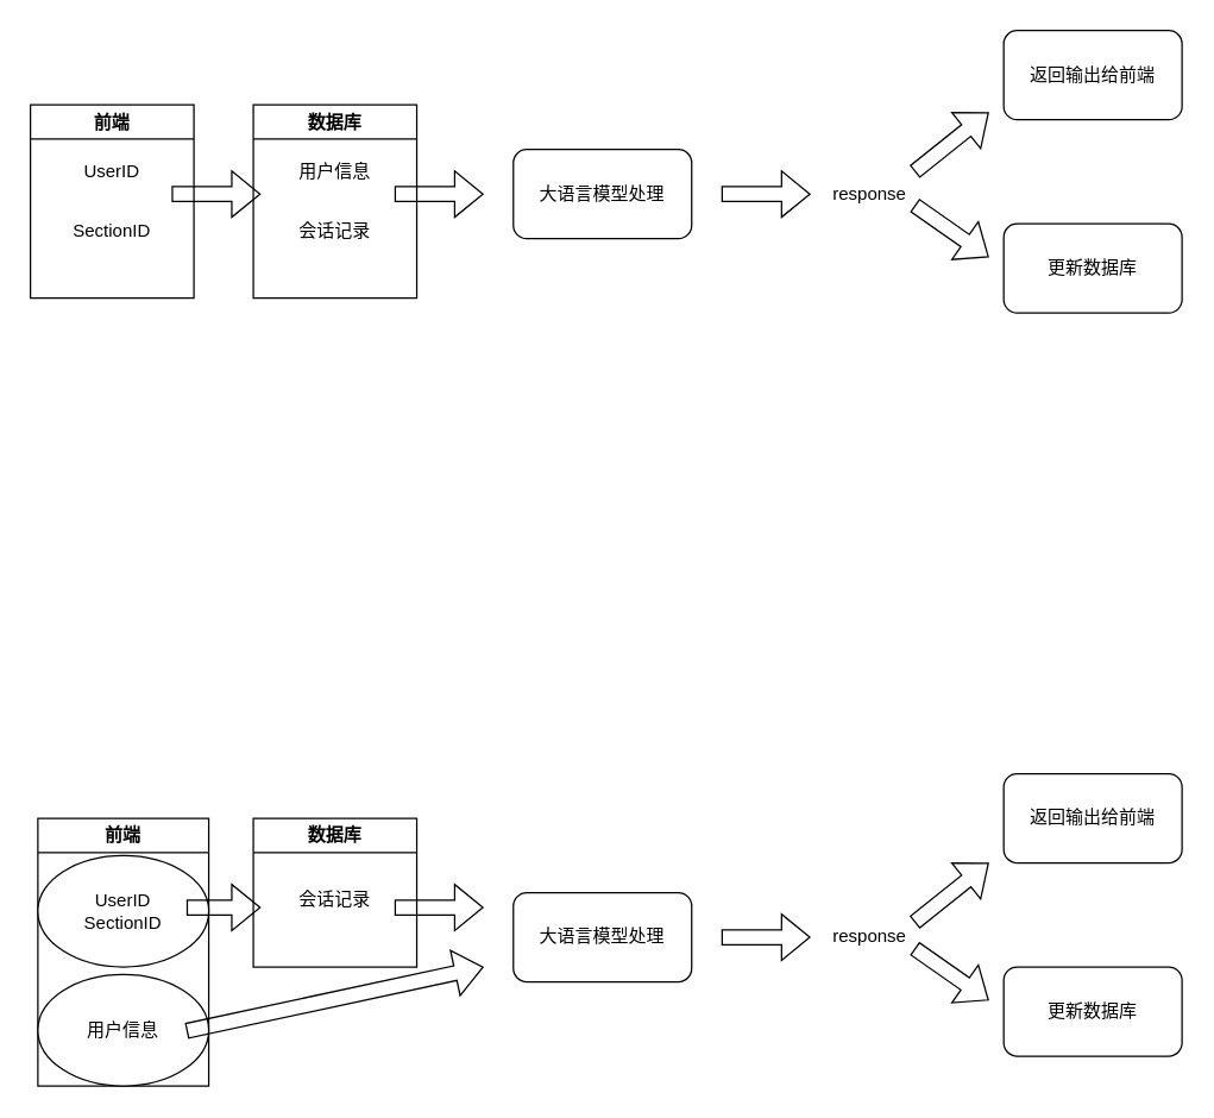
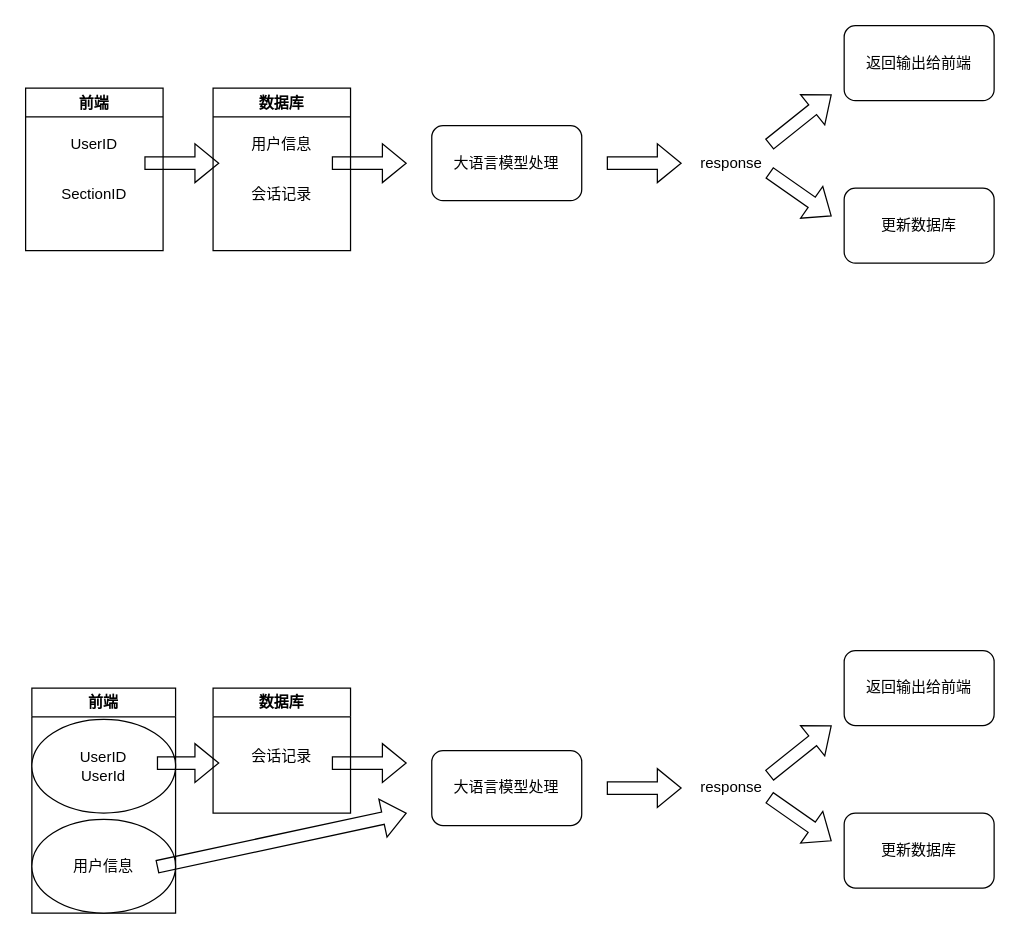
  <mxCell id="0" />
  <mxCell id="1" parent="0" />
  <mxCell id="2" value="UserID" style="text;html=1;align=center;verticalAlign=middle;whiteSpace=wrap;rounded=0;" vertex="1" parent="1"><mxGeometry x="45" y="100" width="60" height="30" as="geometry" /></mxCell>
  <mxCell id="3" value="SectionID" style="text;html=1;align=center;verticalAlign=middle;whiteSpace=wrap;rounded=0;" vertex="1" parent="1"><mxGeometry x="45" y="140" width="60" height="30" as="geometry" /></mxCell>
  <mxCell id="4" value="" style="shape=flexArrow;endArrow=classic;html=1;rounded=0;" edge="1" parent="1"><mxGeometry width="50" height="50" relative="1" as="geometry"><mxPoint x="115" y="130" as="sourcePoint" /><mxPoint x="175" y="130" as="targetPoint" /></mxGeometry></mxCell>
  <mxCell id="5" value="用户信息" style="text;html=1;align=center;verticalAlign=middle;whiteSpace=wrap;rounded=0;" vertex="1" parent="1"><mxGeometry x="195" y="100" width="60" height="30" as="geometry" /></mxCell>
  <mxCell id="6" value="会话记录" style="text;html=1;align=center;verticalAlign=middle;whiteSpace=wrap;rounded=0;" vertex="1" parent="1"><mxGeometry x="195" y="140" width="60" height="30" as="geometry" /></mxCell>
  <mxCell id="7" value="" style="shape=flexArrow;endArrow=classic;html=1;rounded=0;" edge="1" parent="1"><mxGeometry width="50" height="50" relative="1" as="geometry"><mxPoint x="265" y="130" as="sourcePoint" /><mxPoint x="325" y="130" as="targetPoint" /></mxGeometry></mxCell>
  <mxCell id="8" value="大语言模型处理" style="rounded=1;whiteSpace=wrap;html=1;" vertex="1" parent="1"><mxGeometry x="345" y="100" width="120" height="60" as="geometry" /></mxCell>
  <mxCell id="9" value="" style="shape=flexArrow;endArrow=classic;html=1;rounded=0;" edge="1" parent="1"><mxGeometry width="50" height="50" relative="1" as="geometry"><mxPoint x="485" y="130" as="sourcePoint" /><mxPoint x="545" y="130" as="targetPoint" /></mxGeometry></mxCell>
  <mxCell id="10" value="response" style="text;html=1;align=center;verticalAlign=middle;whiteSpace=wrap;rounded=0;" vertex="1" parent="1"><mxGeometry x="555" y="115" width="60" height="30" as="geometry" /></mxCell>
  <mxCell id="11" value="" style="shape=flexArrow;endArrow=classic;html=1;rounded=0;" edge="1" parent="1"><mxGeometry width="50" height="50" relative="1" as="geometry"><mxPoint x="615" y="115" as="sourcePoint" /><mxPoint x="665" y="75" as="targetPoint" /></mxGeometry></mxCell>
  <mxCell id="12" value="返回输出给前端" style="rounded=1;whiteSpace=wrap;html=1;" vertex="1" parent="1"><mxGeometry x="675" y="20" width="120" height="60" as="geometry" /></mxCell>
  <mxCell id="13" value="" style="shape=flexArrow;endArrow=classic;html=1;rounded=0;" edge="1" parent="1"><mxGeometry width="50" height="50" relative="1" as="geometry"><mxPoint x="615" y="137.5" as="sourcePoint" /><mxPoint x="665" y="172.5" as="targetPoint" /></mxGeometry></mxCell>
  <mxCell id="14" value="更新数据库" style="rounded=1;whiteSpace=wrap;html=1;" vertex="1" parent="1"><mxGeometry x="675" y="150" width="120" height="60" as="geometry" /></mxCell>
  <mxCell id="15" value="前端" style="swimlane;whiteSpace=wrap;html=1;" vertex="1" parent="1"><mxGeometry x="20" y="70" width="110" height="130" as="geometry" /></mxCell>
  <mxCell id="16" value="数据库" style="swimlane;whiteSpace=wrap;html=1;" vertex="1" parent="1"><mxGeometry x="170" y="70" width="110" height="130" as="geometry" /></mxCell>
  <mxCell id="17" value="前端" style="swimlane;whiteSpace=wrap;html=1;" vertex="1" parent="1"><mxGeometry x="25" y="550" width="115" height="180" as="geometry" /></mxCell>
  <mxCell id="18" value="UserId" style="text;html=1;align=center;verticalAlign=middle;whiteSpace=wrap;rounded=0;" vertex="1" parent="17"><mxGeometry x="25" y="30" width="60" height="30" as="geometry" /></mxCell>
  <mxCell id="19" value="SectionId" style="text;html=1;align=center;verticalAlign=middle;whiteSpace=wrap;rounded=0;" vertex="1" parent="17"><mxGeometry x="25" y="60" width="60" height="30" as="geometry" /></mxCell>
  <mxCell id="20" value="用户信息" style="text;html=1;align=center;verticalAlign=middle;whiteSpace=wrap;rounded=0;" vertex="1" parent="17"><mxGeometry x="22.5" y="105" width="60" height="30" as="geometry" /></mxCell>
- <mxCell id="21" value="UserID&lt;div&gt;SectionID&lt;/div&gt;" style="ellipse;whiteSpace=wrap;html=1;" vertex="1" parent="17"><mxGeometry y="25" width="115" height="75" as="geometry" /></mxCell>
+ <mxCell id="21" value="UserID&lt;div&gt;UserId&lt;/div&gt;" style="ellipse;whiteSpace=wrap;html=1;" vertex="1" parent="17"><mxGeometry y="25" width="115" height="75" as="geometry" /></mxCell>
  <mxCell id="22" value="用户信息" style="ellipse;whiteSpace=wrap;html=1;" vertex="1" parent="17"><mxGeometry y="105" width="115" height="75" as="geometry" /></mxCell>
  <mxCell id="23" value="" style="shape=flexArrow;endArrow=classic;html=1;rounded=0;" edge="1" parent="1"><mxGeometry width="50" height="50" relative="1" as="geometry"><mxPoint x="125" y="610" as="sourcePoint" /><mxPoint x="175" y="610" as="targetPoint" /></mxGeometry></mxCell>
  <mxCell id="24" value="数据库" style="swimlane;whiteSpace=wrap;html=1;" vertex="1" parent="1"><mxGeometry x="170" y="550" width="110" height="100" as="geometry" /></mxCell>
  <mxCell id="25" value="会话记录" style="text;html=1;align=center;verticalAlign=middle;whiteSpace=wrap;rounded=0;" vertex="1" parent="24"><mxGeometry x="25" y="40" width="60" height="30" as="geometry" /></mxCell>
  <mxCell id="26" value="" style="shape=flexArrow;endArrow=classic;html=1;rounded=0;" edge="1" parent="1"><mxGeometry width="50" height="50" relative="1" as="geometry"><mxPoint x="265" y="610" as="sourcePoint" /><mxPoint x="325" y="610" as="targetPoint" /></mxGeometry></mxCell>
  <mxCell id="27" value="大语言模型处理" style="rounded=1;whiteSpace=wrap;html=1;" vertex="1" parent="1"><mxGeometry x="345" y="600" width="120" height="60" as="geometry" /></mxCell>
  <mxCell id="28" value="" style="shape=flexArrow;endArrow=classic;html=1;rounded=0;" edge="1" parent="1"><mxGeometry width="50" height="50" relative="1" as="geometry"><mxPoint x="485" y="630" as="sourcePoint" /><mxPoint x="545" y="630" as="targetPoint" /></mxGeometry></mxCell>
  <mxCell id="29" value="response" style="text;html=1;align=center;verticalAlign=middle;whiteSpace=wrap;rounded=0;" vertex="1" parent="1"><mxGeometry x="555" y="615" width="60" height="30" as="geometry" /></mxCell>
  <mxCell id="30" value="返回输出给前端" style="rounded=1;whiteSpace=wrap;html=1;" vertex="1" parent="1"><mxGeometry x="675" y="520" width="120" height="60" as="geometry" /></mxCell>
  <mxCell id="31" value="" style="shape=flexArrow;endArrow=classic;html=1;rounded=0;" edge="1" parent="1"><mxGeometry width="50" height="50" relative="1" as="geometry"><mxPoint x="615" y="637.5" as="sourcePoint" /><mxPoint x="665" y="672.5" as="targetPoint" /></mxGeometry></mxCell>
  <mxCell id="32" value="更新数据库" style="rounded=1;whiteSpace=wrap;html=1;" vertex="1" parent="1"><mxGeometry x="675" y="650" width="120" height="60" as="geometry" /></mxCell>
  <mxCell id="33" value="" style="shape=flexArrow;endArrow=classic;html=1;rounded=0;" edge="1" parent="1"><mxGeometry width="50" height="50" relative="1" as="geometry"><mxPoint x="615" y="620" as="sourcePoint" /><mxPoint x="665" y="580" as="targetPoint" /></mxGeometry></mxCell>
  <mxCell id="34" value="" style="shape=flexArrow;endArrow=classic;html=1;rounded=0;" edge="1" parent="1"><mxGeometry width="50" height="50" relative="1" as="geometry"><mxPoint x="125" y="693" as="sourcePoint" /><mxPoint x="325" y="650" as="targetPoint" /></mxGeometry></mxCell>
